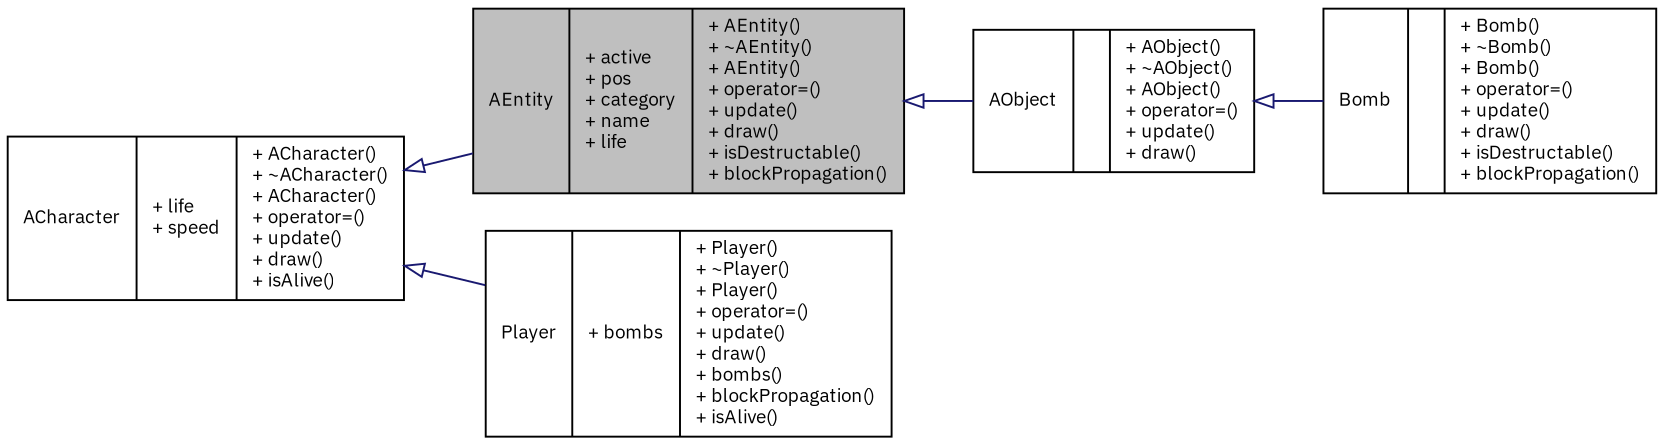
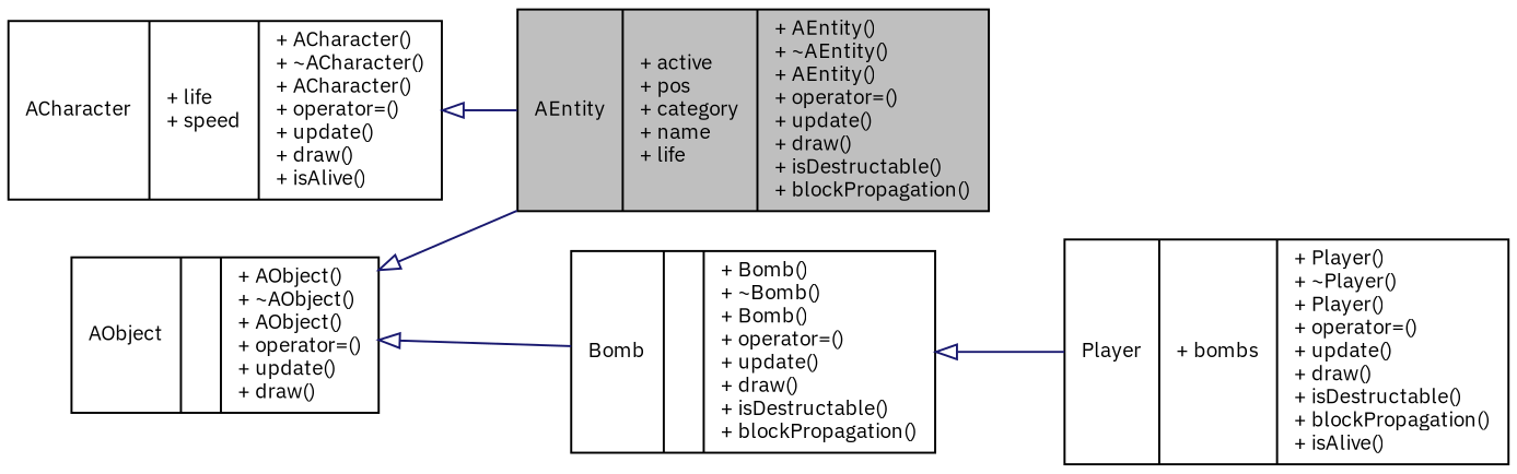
  digraph {
    fontname="IBM Plex Sans"
    rankdir=LR
    node [color=black fillcolor=white fontname="IBM Plex Sans" fontsize=10 shape=record style=filled]
    edge [arrowtail=onormal color=midnightblue dir=back fontname="IBM Plex Sans" fontsize=10 labelfontname=Helvetica labelfontsize=10 style=solid]
    n1 [fillcolor=grey75 fontcolor=black height=0.2 label="{AEntity\n|+ active\l+ pos\l+ category\l+ name\l+ life\l|+ AEntity()\l+ ~AEntity()\l+ AEntity()\l+ operator=()\l+ update()\l+ draw()\l+ isDestructable()\l+ blockPropagation()\l}" width=0.4]
    n2 [height=0.2 label="{AObject\n||+ AObject()\l+ ~AObject()\l+ AObject()\l+ operator=()\l+ update()\l+ draw()\l}" width=0.4]
    n3 [height=0.2 label="{ACharacter\n|+ life\l+ speed\l|+ ACharacter()\l+ ~ACharacter()\l+ ACharacter()\l+ operator=()\l+ update()\l+ draw()\l+ isAlive()\l}" width=0.4]
-   n4 [height=0.2 label="{Player\n|+ bombs\l|+ Player()\l+ ~Player()\l+ Player()\l+ operator=()\l+ update()\l+ draw()\l+ bombs()\l+ blockPropagation()\l+ isAlive()\l}" width=0.4]
+   n4 [height=0.2 label="{Player\n|+ bombs\l|+ Player()\l+ ~Player()\l+ Player()\l+ operator=()\l+ update()\l+ draw()\l+ isDestructable()\l+ blockPropagation()\l+ isAlive()\l}" width=0.4]
    n5 [height=0.2 label="{Bomb\n||+ Bomb()\l+ ~Bomb()\l+ Bomb()\l+ operator=()\l+ update()\l+ draw()\l+ isDestructable()\l+ blockPropagation()\l}" width=0.4]
-   n1 -> n2
+   n2 -> n1
    n2 -> n5
    n3 -> n1
-   n3 -> n4
+   n5 -> n4
  }
